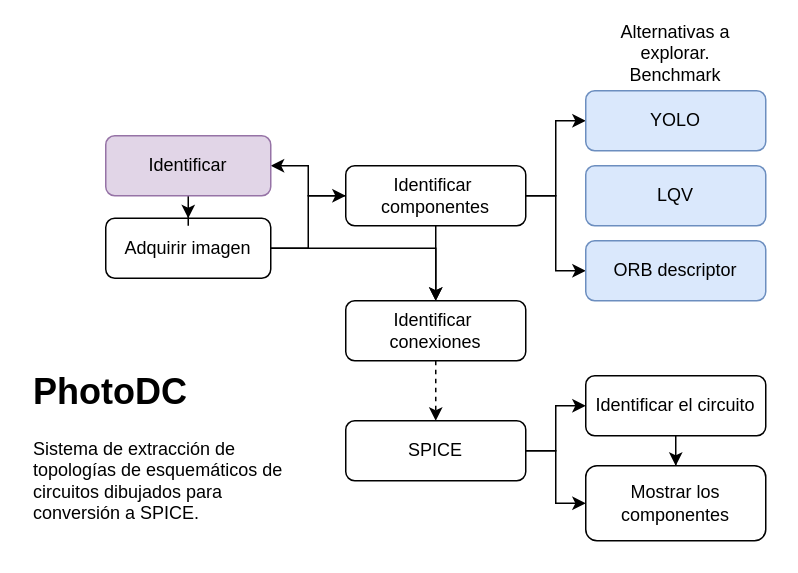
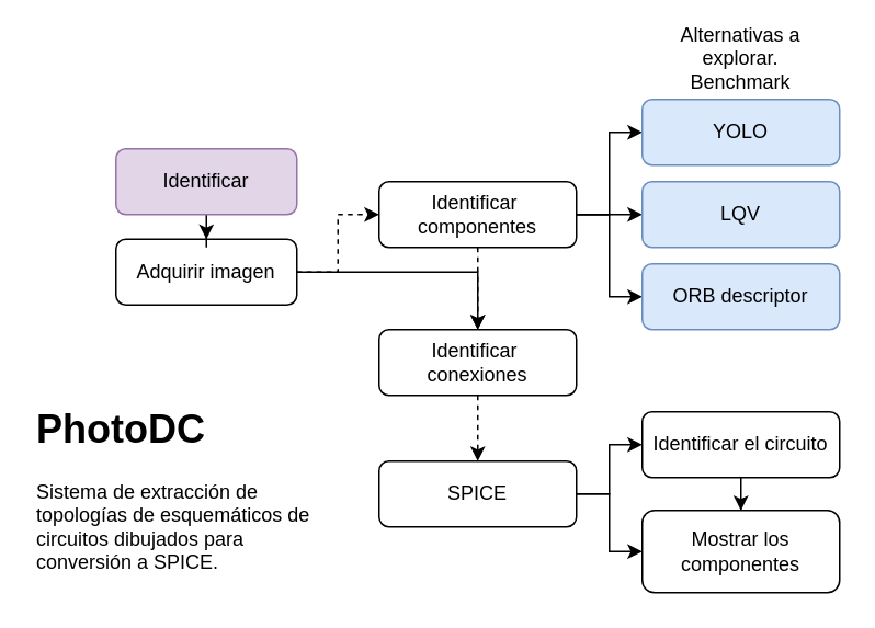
  <mxCell id="0" />
  <mxCell id="1" parent="0" />
- <mxCell id="2" style="edgeStyle=orthogonalEdgeStyle;rounded=0;orthogonalLoop=1;jettySize=auto;html=1;exitX=1;exitY=0.5;exitDx=0;exitDy=0;entryX=0;entryY=0.5;entryDx=0;entryDy=0;" edge="1" parent="1" source="4" target="9"><mxGeometry relative="1" as="geometry" /></mxCell>
+ <mxCell id="2" style="edgeStyle=orthogonalEdgeStyle;rounded=0;orthogonalLoop=1;jettySize=auto;html=1;exitX=1;exitY=0.5;exitDx=0;exitDy=0;entryX=0;entryY=0.5;entryDx=0;entryDy=0;dashed=1;" edge="1" parent="1" source="4" target="9"><mxGeometry relative="1" as="geometry" /></mxCell>
  <mxCell id="3" style="edgeStyle=orthogonalEdgeStyle;rounded=0;orthogonalLoop=1;jettySize=auto;html=1;" edge="1" parent="1" source="4" target="11"><mxGeometry relative="1" as="geometry" /></mxCell>
  <mxCell id="4" value="Adquirir imagen" style="rounded=1;whiteSpace=wrap;html=1;fontSize=12;glass=0;strokeWidth=1;shadow=0;" parent="1" vertex="1"><mxGeometry x="70" y="145" width="110" height="40" as="geometry" /></mxCell>
  <mxCell id="5" style="edgeStyle=orthogonalEdgeStyle;rounded=0;orthogonalLoop=1;jettySize=auto;html=1;entryX=0;entryY=0.5;entryDx=0;entryDy=0;" edge="1" parent="1" source="9" target="12"><mxGeometry relative="1" as="geometry" /></mxCell>
- <mxCell id="6" style="edgeStyle=orthogonalEdgeStyle;rounded=0;orthogonalLoop=1;jettySize=auto;html=1;" edge="1" parent="1" source="9" target="22"><mxGeometry relative="1" as="geometry" /></mxCell>
+ <mxCell id="6" style="edgeStyle=orthogonalEdgeStyle;rounded=0;orthogonalLoop=1;jettySize=auto;html=1;" edge="1" parent="1" source="9" target="13"><mxGeometry relative="1" as="geometry" /></mxCell>
  <mxCell id="7" style="edgeStyle=orthogonalEdgeStyle;rounded=0;orthogonalLoop=1;jettySize=auto;html=1;entryX=0;entryY=0.5;entryDx=0;entryDy=0;" edge="1" parent="1" source="9" target="14"><mxGeometry relative="1" as="geometry" /></mxCell>
- <mxCell id="8" style="edgeStyle=orthogonalEdgeStyle;rounded=0;orthogonalLoop=1;jettySize=auto;html=1;entryX=0.5;entryY=0;entryDx=0;entryDy=0;dashed=0;" edge="1" parent="1" source="9" target="11"><mxGeometry relative="1" as="geometry" /></mxCell>
+ <mxCell id="8" style="edgeStyle=orthogonalEdgeStyle;rounded=0;orthogonalLoop=1;jettySize=auto;html=1;entryX=0.5;entryY=0;entryDx=0;entryDy=0;dashed=1;" edge="1" parent="1" source="9" target="11"><mxGeometry relative="1" as="geometry" /></mxCell>
  <mxCell id="9" value="Identificar&amp;nbsp;&lt;div&gt;componentes&lt;/div&gt;" style="rounded=1;whiteSpace=wrap;html=1;fontSize=12;glass=0;strokeWidth=1;shadow=0;" parent="1" vertex="1"><mxGeometry x="230" y="110" width="120" height="40" as="geometry" /></mxCell>
  <mxCell id="10" style="edgeStyle=orthogonalEdgeStyle;rounded=0;orthogonalLoop=1;jettySize=auto;html=1;dashed=1;" edge="1" parent="1" source="11" target="17"><mxGeometry relative="1" as="geometry" /></mxCell>
  <mxCell id="11" value="Identificar&amp;nbsp;&lt;div&gt;conexiones&lt;/div&gt;" style="rounded=1;whiteSpace=wrap;html=1;fontSize=12;glass=0;strokeWidth=1;shadow=0;" vertex="1" parent="1"><mxGeometry x="230" y="200" width="120" height="40" as="geometry" /></mxCell>
  <mxCell id="12" value="YOLO" style="rounded=1;whiteSpace=wrap;html=1;fontSize=12;glass=0;strokeWidth=1;shadow=0;fillColor=#dae8fc;strokeColor=#6c8ebf;" vertex="1" parent="1"><mxGeometry x="390" y="60" width="120" height="40" as="geometry" /></mxCell>
  <mxCell id="13" value="LQV" style="rounded=1;whiteSpace=wrap;html=1;fontSize=12;glass=0;strokeWidth=1;shadow=0;fillColor=#dae8fc;strokeColor=#6c8ebf;" vertex="1" parent="1"><mxGeometry x="390" y="110" width="120" height="40" as="geometry" /></mxCell>
  <mxCell id="14" value="ORB descriptor" style="rounded=1;whiteSpace=wrap;html=1;fontSize=12;glass=0;strokeWidth=1;shadow=0;fillColor=#dae8fc;strokeColor=#6c8ebf;" vertex="1" parent="1"><mxGeometry x="390" y="160" width="120" height="40" as="geometry" /></mxCell>
  <mxCell id="15" style="edgeStyle=orthogonalEdgeStyle;rounded=0;orthogonalLoop=1;jettySize=auto;html=1;" edge="1" parent="1" source="17" target="19"><mxGeometry relative="1" as="geometry" /></mxCell>
  <mxCell id="16" style="edgeStyle=orthogonalEdgeStyle;rounded=0;orthogonalLoop=1;jettySize=auto;html=1;entryX=0;entryY=0.5;entryDx=0;entryDy=0;" edge="1" parent="1" source="17" target="20"><mxGeometry relative="1" as="geometry" /></mxCell>
  <mxCell id="17" value="SPICE" style="rounded=1;whiteSpace=wrap;html=1;fontSize=12;glass=0;strokeWidth=1;shadow=0;" vertex="1" parent="1"><mxGeometry x="230" y="280" width="120" height="40" as="geometry" /></mxCell>
  <mxCell id="18" style="edgeStyle=orthogonalEdgeStyle;rounded=0;orthogonalLoop=1;jettySize=auto;html=1;" edge="1" parent="1" source="19" target="20"><mxGeometry relative="1" as="geometry" /></mxCell>
  <mxCell id="19" value="Identificar el circuito" style="rounded=1;whiteSpace=wrap;html=1;fontSize=12;glass=0;strokeWidth=1;shadow=0;" vertex="1" parent="1"><mxGeometry x="390" y="250" width="120" height="40" as="geometry" /></mxCell>
  <mxCell id="20" value="Mostrar los componentes" style="rounded=1;whiteSpace=wrap;html=1;fontSize=12;glass=0;strokeWidth=1;shadow=0;" vertex="1" parent="1"><mxGeometry x="390" y="310" width="120" height="50" as="geometry" /></mxCell>
  <mxCell id="21" style="edgeStyle=orthogonalEdgeStyle;rounded=0;orthogonalLoop=1;jettySize=auto;html=1;" edge="1" parent="1" source="22" target="4"><mxGeometry relative="1" as="geometry" /></mxCell>
  <mxCell id="22" value="Identificar" style="rounded=1;whiteSpace=wrap;html=1;fontSize=12;glass=0;strokeWidth=1;shadow=0;fillColor=#e1d5e7;strokeColor=#9673a6;" vertex="1" parent="1"><mxGeometry x="70" y="90" width="110" height="40" as="geometry" /></mxCell>
  <mxCell id="23" value="Alternativas a explorar. Benchmark" style="text;html=1;align=center;verticalAlign=middle;whiteSpace=wrap;rounded=0;" vertex="1" parent="1"><mxGeometry x="400" y="20" width="100" height="30" as="geometry" /></mxCell>
  <mxCell id="24" value="&lt;h1 style=&quot;margin-top: 0px;&quot;&gt;PhotoDC&lt;/h1&gt;&lt;p&gt;Sistema de extracción de topologías de esquemáticos de circuitos dibujados para conversión a SPICE.&amp;nbsp;&lt;/p&gt;" style="text;html=1;whiteSpace=wrap;overflow=hidden;rounded=0;" vertex="1" parent="1"><mxGeometry x="20" y="240" width="180" height="120" as="geometry" /></mxCell>
